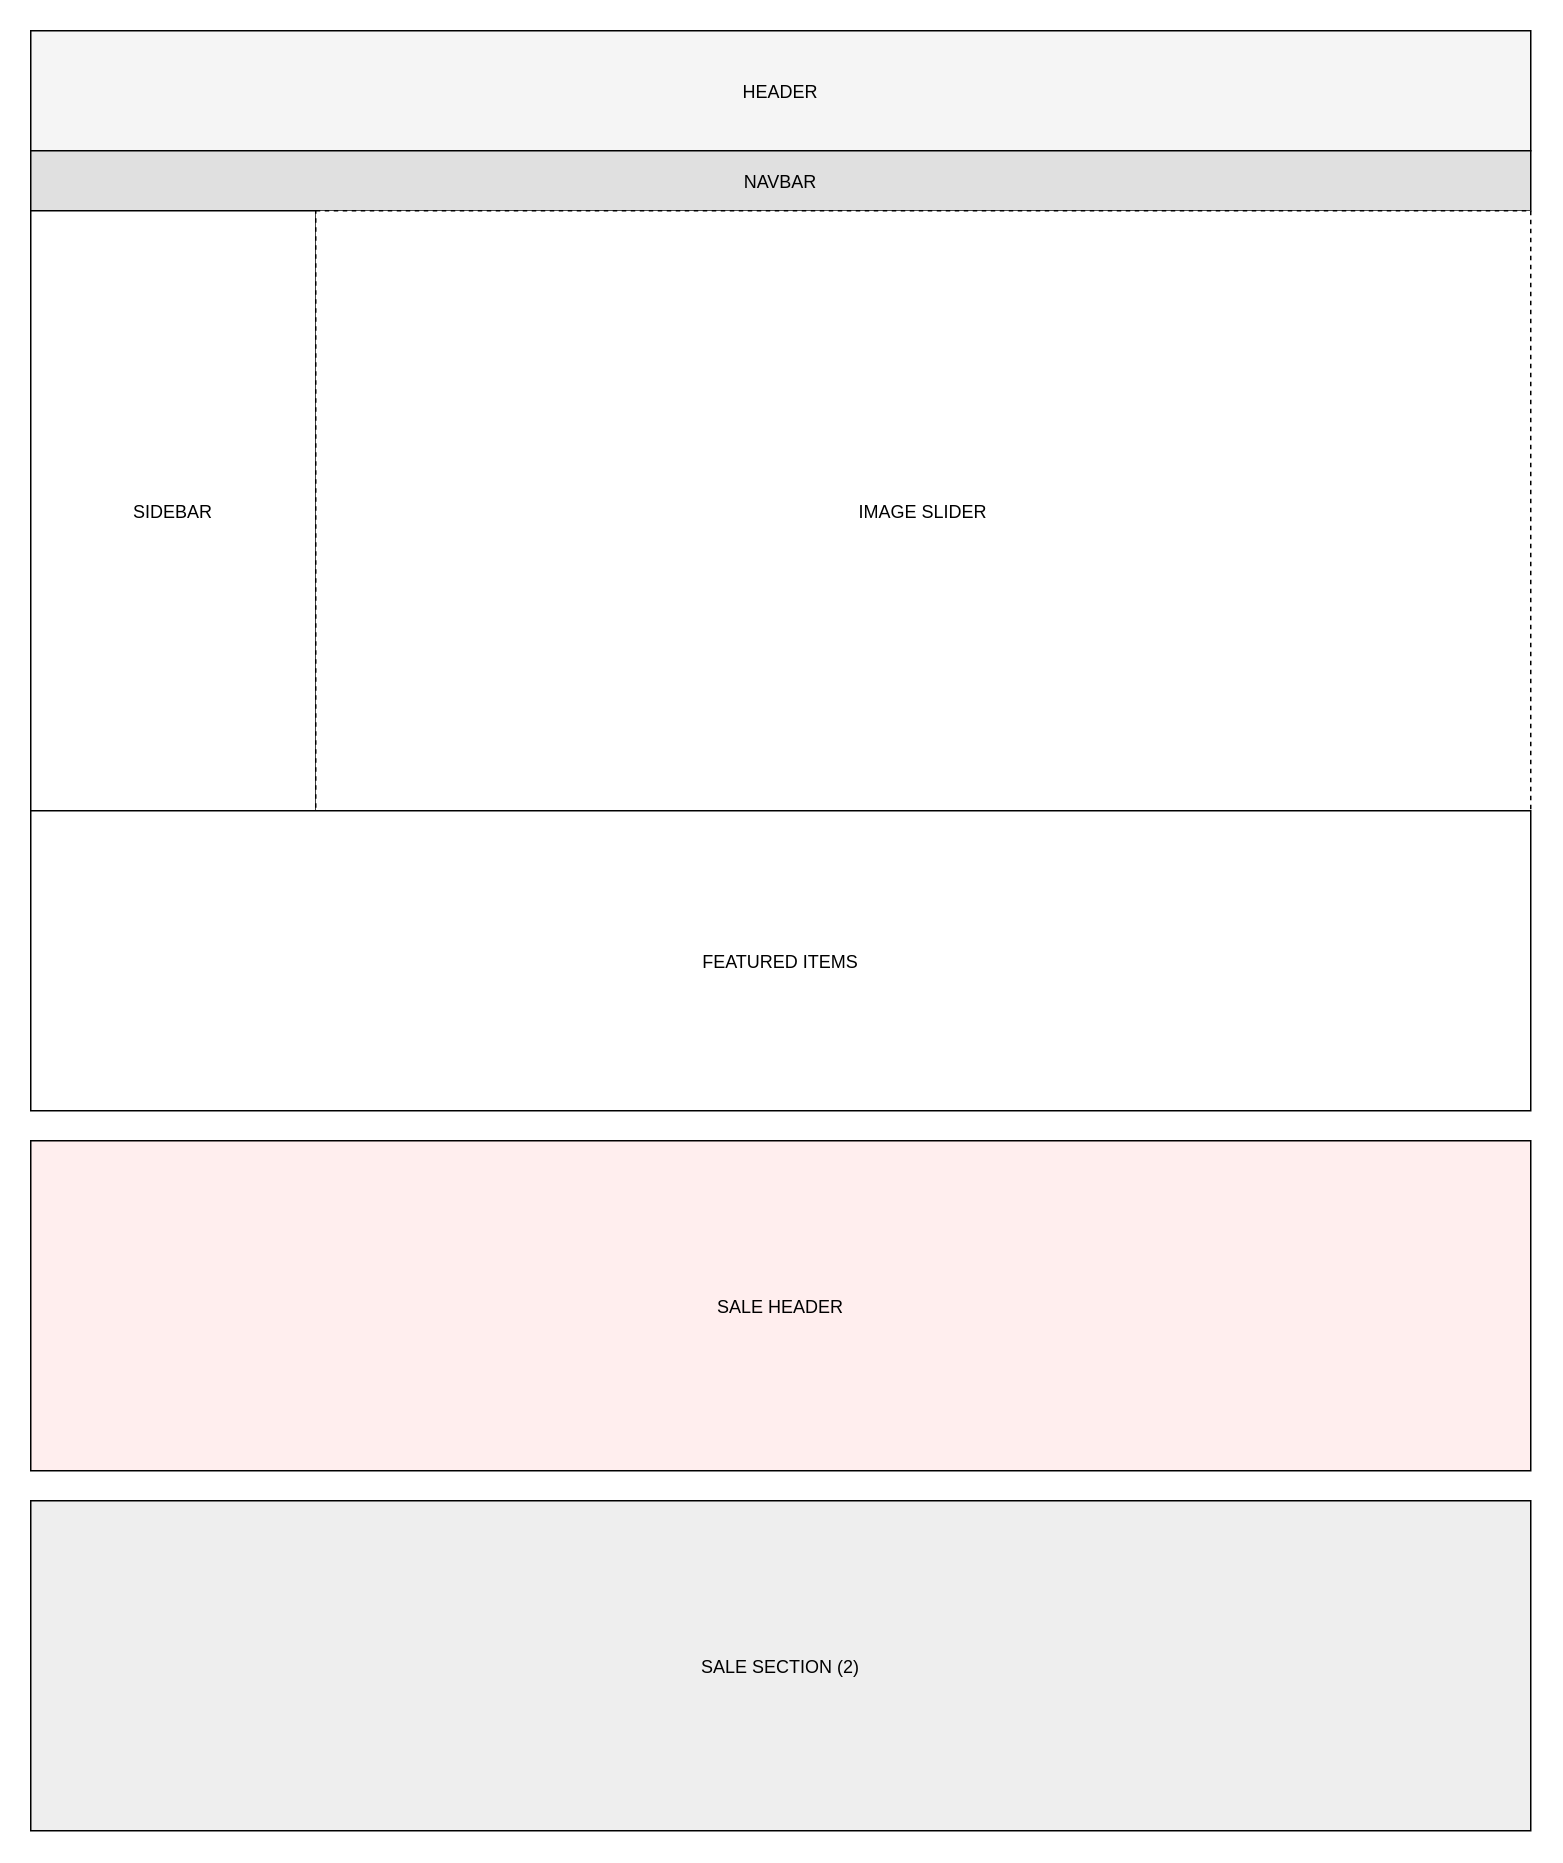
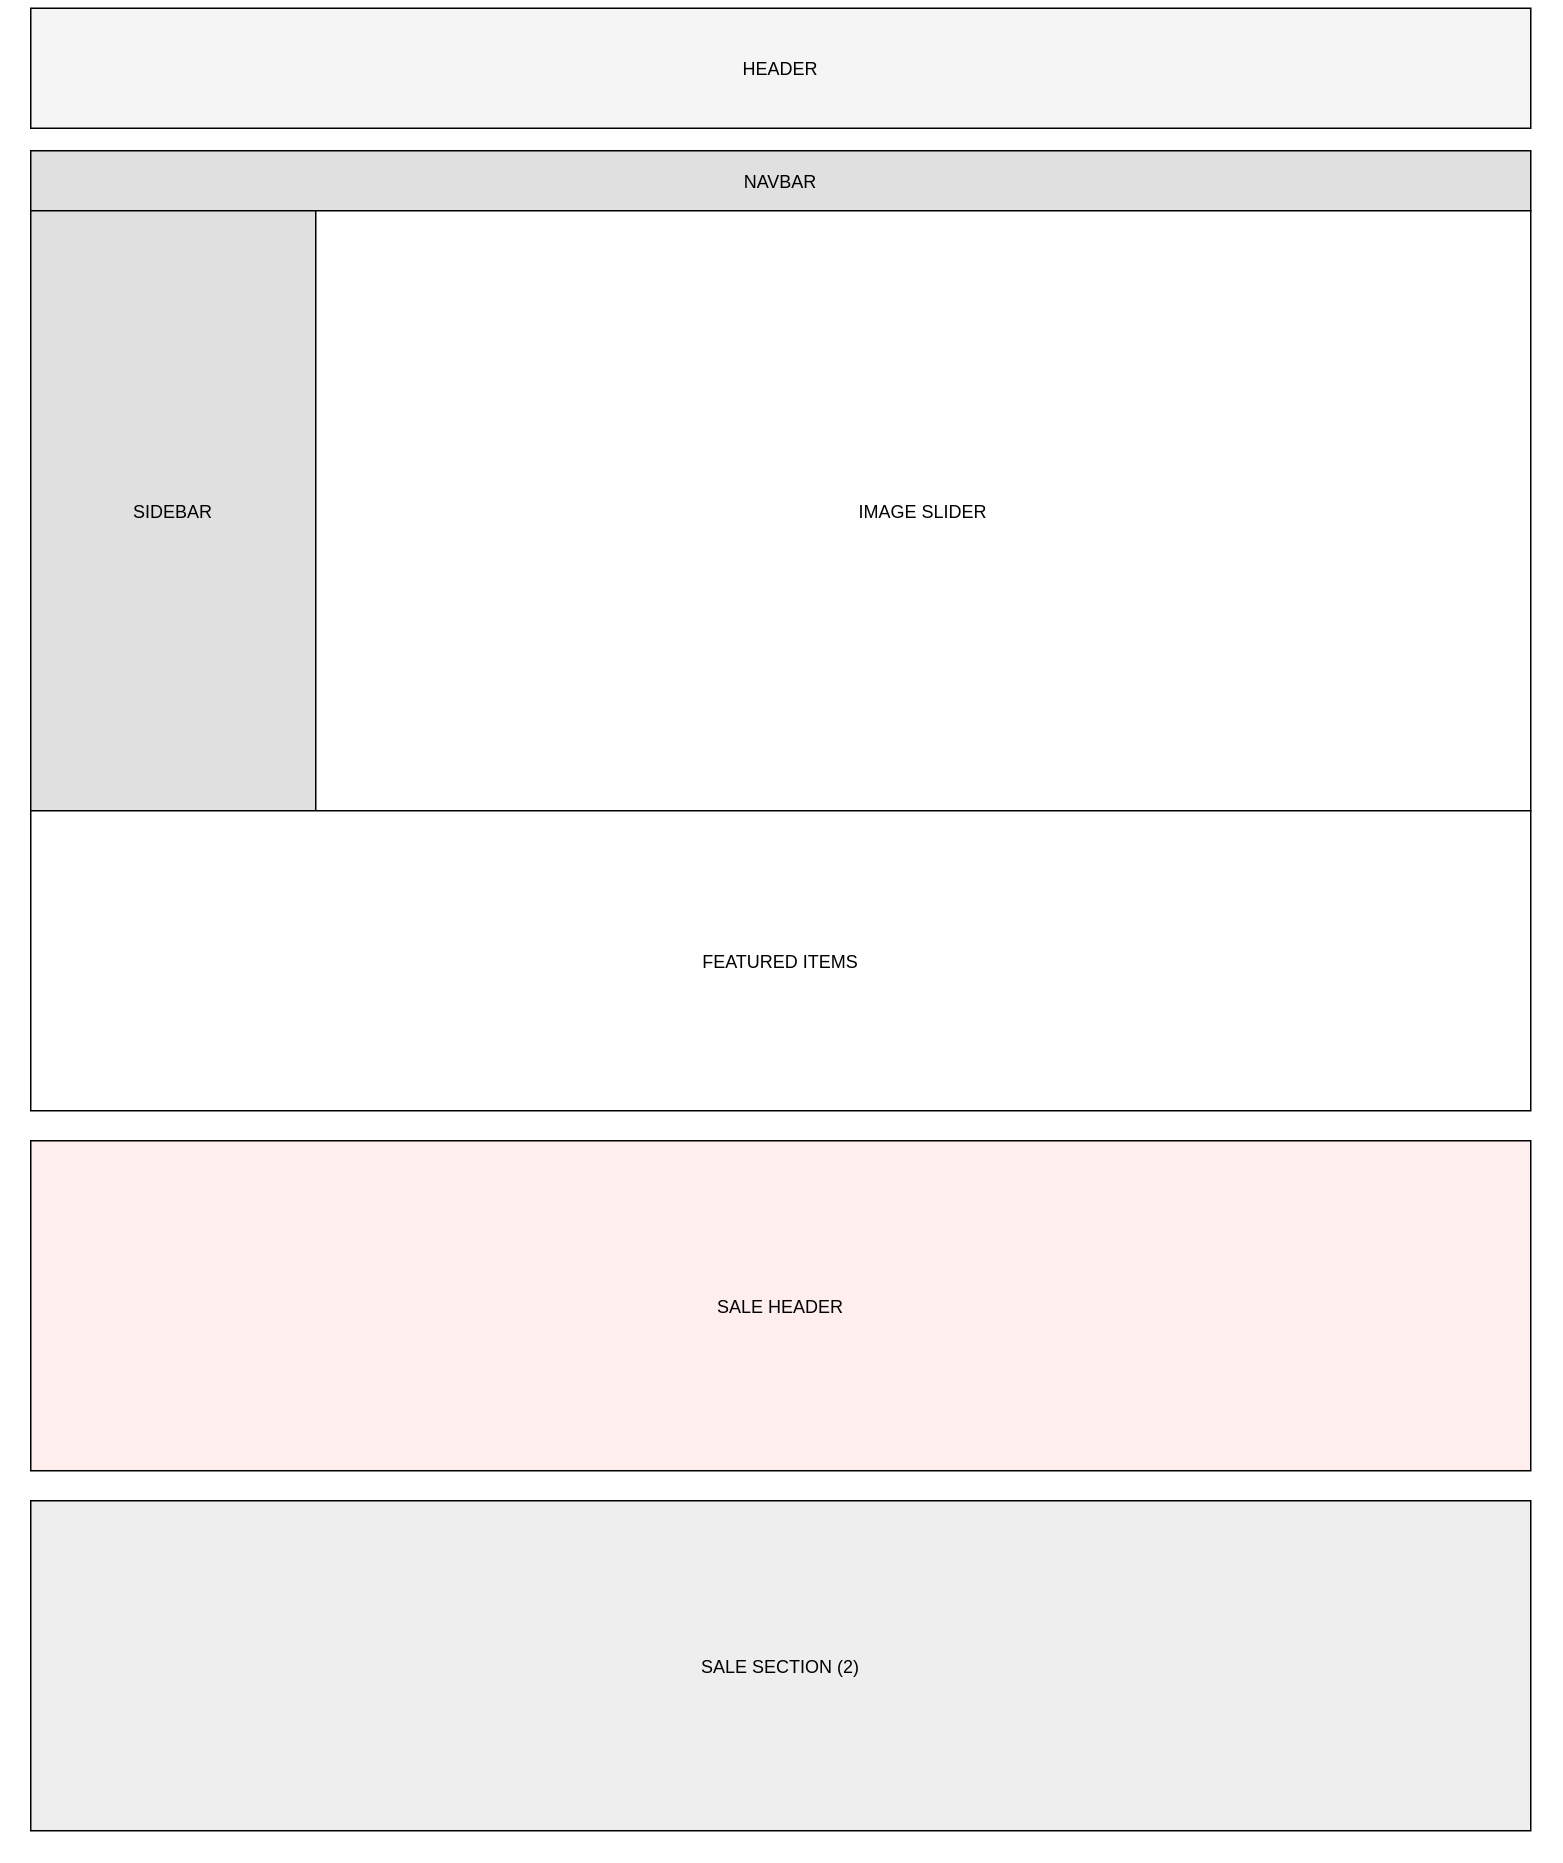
  <mxCell id="0" />
  <mxCell id="1" parent="0" />
- <mxCell id="2" value="HEADER" style="rounded=0;fillColor=#f5f5f5;strokeColor=#000000" vertex="1" parent="1"><mxGeometry x="20" y="20" width="1000" height="80" as="geometry" /></mxCell>
+ <mxCell id="2" value="HEADER" style="rounded=0;fillColor=#f5f5f5;strokeColor=#000000" vertex="1" parent="1"><mxGeometry x="20" y="5" width="1000" height="80" as="geometry" /></mxCell>
  <mxCell id="3" value="NAVBAR" style="rounded=0;fillColor=#e0e0e0;strokeColor=#000000" vertex="1" parent="1"><mxGeometry x="20" y="100" width="1000" height="40" as="geometry" /></mxCell>
- <mxCell id="4" value="SIDEBAR" style="rounded=0;fillColor=#ffffff;strokeColor=#000000" vertex="1" parent="1"><mxGeometry x="20" y="140" width="190" height="400" as="geometry" /></mxCell>
- <mxCell id="5" value="IMAGE SLIDER" style="rounded=0;fillColor=#ffffff;strokeColor=#000000;dashed=1;" vertex="1" parent="1"><mxGeometry x="210" y="140" width="810" height="400" as="geometry" /></mxCell>
+ <mxCell id="4" value="SIDEBAR" style="rounded=0;fillColor=#e0e0e0;strokeColor=#000000;" vertex="1" parent="1"><mxGeometry x="20" y="140" width="190" height="400" as="geometry" /></mxCell>
+ <mxCell id="5" value="IMAGE SLIDER" style="rounded=0;fillColor=#ffffff;strokeColor=#000000" vertex="1" parent="1"><mxGeometry x="210" y="140" width="810" height="400" as="geometry" /></mxCell>
  <mxCell id="6" value="FEATURED ITEMS" style="rounded=0;fillColor=#ffffff;strokeColor=#000000" vertex="1" parent="1"><mxGeometry x="20" y="540" width="1000" height="200" as="geometry" /></mxCell>
  <mxCell id="7" value="SALE HEADER" style="rounded=0;fillColor=#ffeeee;strokeColor=#000000" vertex="1" parent="1"><mxGeometry x="20" y="760" width="1000" height="220" as="geometry" /></mxCell>
  <mxCell id="8" value="SALE SECTION (2)" style="rounded=0;fillColor=#eeeeee;strokeColor=#000000" vertex="1" parent="1"><mxGeometry x="20" y="1000" width="1000" height="220" as="geometry" /></mxCell>
